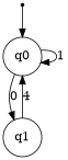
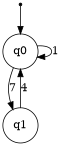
  digraph {
    rankdir=TB
    node [shape=circle]
    p [shape=point]
    q0
    q1
    p -> q0
    q0 -> q0 [label=1]
-   q0 -> q1 [label=0]
+   q0 -> q1 [label=7]
    q1 -> q0 [label=4]
  }
